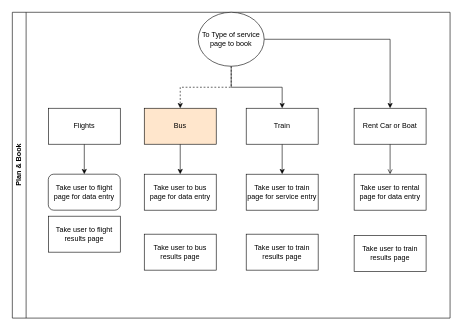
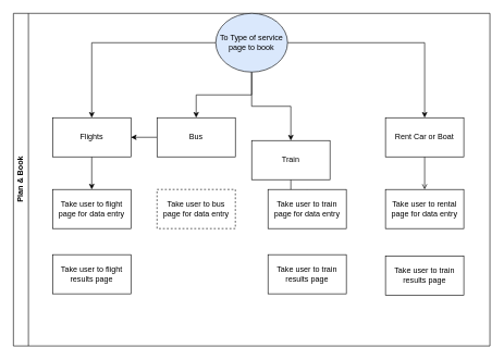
  <mxCell id="0" />
  <mxCell id="1" parent="0" />
  <mxCell id="2" value="Plan &amp;amp; Book" style="swimlane;horizontal=0;whiteSpace=wrap;html=1;" parent="1" vertex="1"><mxGeometry x="20" y="20" width="730" height="510" as="geometry" /></mxCell>
- <mxCell id="4" style="edgeStyle=orthogonalEdgeStyle;rounded=0;orthogonalLoop=1;jettySize=auto;html=1;entryX=0.5;entryY=0;entryDx=0;entryDy=0;dashed=1;" parent="2" source="7" target="11" edge="1"><mxGeometry relative="1" as="geometry" /></mxCell>
+ <mxCell id="3" style="edgeStyle=orthogonalEdgeStyle;rounded=0;orthogonalLoop=1;jettySize=auto;html=1;entryX=0.5;entryY=0;entryDx=0;entryDy=0;" parent="2" source="7" target="9" edge="1"><mxGeometry relative="1" as="geometry" /></mxCell>
+ <mxCell id="4" style="edgeStyle=orthogonalEdgeStyle;rounded=0;orthogonalLoop=1;jettySize=auto;html=1;entryX=0.5;entryY=0;entryDx=0;entryDy=0;" parent="2" source="7" target="11" edge="1"><mxGeometry relative="1" as="geometry" /></mxCell>
  <mxCell id="5" style="edgeStyle=orthogonalEdgeStyle;rounded=0;orthogonalLoop=1;jettySize=auto;html=1;" parent="2" source="7" target="13" edge="1"><mxGeometry relative="1" as="geometry" /></mxCell>
  <mxCell id="6" style="edgeStyle=orthogonalEdgeStyle;rounded=0;orthogonalLoop=1;jettySize=auto;html=1;" parent="2" source="7" target="15" edge="1"><mxGeometry relative="1" as="geometry" /></mxCell>
- <mxCell id="7" value="To Type of service page to book" style="ellipse;whiteSpace=wrap;html=1;" parent="2" vertex="1"><mxGeometry x="310" width="110" height="90" as="geometry" /></mxCell>
+ <mxCell id="7" value="To Type of service page to book" style="ellipse;whiteSpace=wrap;html=1;fillColor=#dae8fc;" parent="2" vertex="1"><mxGeometry x="310" width="110" height="90" as="geometry" /></mxCell>
  <mxCell id="8" style="edgeStyle=orthogonalEdgeStyle;rounded=0;orthogonalLoop=1;jettySize=auto;html=1;entryX=0.5;entryY=0;entryDx=0;entryDy=0;" parent="2" source="9" target="16" edge="1"><mxGeometry relative="1" as="geometry" /></mxCell>
  <mxCell id="9" value="Flights" style="rounded=0;whiteSpace=wrap;html=1;" parent="2" vertex="1"><mxGeometry x="60" y="160" width="120" height="60" as="geometry" /></mxCell>
- <mxCell id="10" style="edgeStyle=orthogonalEdgeStyle;rounded=0;orthogonalLoop=1;jettySize=auto;html=1;entryX=0.5;entryY=0;entryDx=0;entryDy=0;" parent="2" source="11" target="17" edge="1"><mxGeometry relative="1" as="geometry" /></mxCell>
- <mxCell id="11" value="Bus" style="rounded=0;whiteSpace=wrap;html=1;fillColor=#ffe6cc;" parent="2" vertex="1"><mxGeometry x="220" y="160" width="120" height="60" as="geometry" /></mxCell>
+ <mxCell id="10" style="edgeStyle=orthogonalEdgeStyle;rounded=0;orthogonalLoop=1;jettySize=auto;html=1;" parent="2" source="11" target="9" edge="1"><mxGeometry relative="1" as="geometry" /></mxCell>
+ <mxCell id="11" value="Bus" style="rounded=0;whiteSpace=wrap;html=1;" parent="2" vertex="1"><mxGeometry x="220" y="160" width="120" height="60" as="geometry" /></mxCell>
  <mxCell id="12" style="edgeStyle=orthogonalEdgeStyle;rounded=0;orthogonalLoop=1;jettySize=auto;html=1;" parent="2" source="13" target="18" edge="1"><mxGeometry relative="1" as="geometry" /></mxCell>
- <mxCell id="13" value="Train" style="rounded=0;whiteSpace=wrap;html=1;" parent="2" vertex="1"><mxGeometry x="390" y="160" width="120" height="60" as="geometry" /></mxCell>
+ <mxCell id="13" value="Train" style="rounded=0;whiteSpace=wrap;html=1;" parent="2" vertex="1"><mxGeometry x="365" y="195" width="120" height="60" as="geometry" /></mxCell>
  <mxCell id="14" style="edgeStyle=orthogonalEdgeStyle;rounded=0;orthogonalLoop=1;jettySize=auto;html=1;endArrow=open;" parent="2" source="15" target="19" edge="1"><mxGeometry relative="1" as="geometry" /></mxCell>
  <mxCell id="15" value="Rent Car or Boat" style="rounded=0;whiteSpace=wrap;html=1;" parent="2" vertex="1"><mxGeometry x="570" y="160" width="120" height="60" as="geometry" /></mxCell>
- <mxCell id="16" value="Take user to flight page for data entry" style="whiteSpace=wrap;html=1;rounded=1;" parent="2" vertex="1"><mxGeometry x="60" y="270" width="120" height="60" as="geometry" /></mxCell>
- <mxCell id="17" value="Take user to bus page for data entry" style="rounded=0;whiteSpace=wrap;html=1;" parent="2" vertex="1"><mxGeometry x="220" y="270" width="120" height="60" as="geometry" /></mxCell>
- <mxCell id="18" value="Take user to train page for service entry" style="rounded=0;whiteSpace=wrap;html=1;" parent="2" vertex="1"><mxGeometry x="390" y="270" width="120" height="60" as="geometry" /></mxCell>
+ <mxCell id="16" value="Take user to flight page for data entry" style="rounded=0;whiteSpace=wrap;html=1;" parent="2" vertex="1"><mxGeometry x="60" y="270" width="120" height="60" as="geometry" /></mxCell>
+ <mxCell id="17" value="Take user to bus page for data entry" style="rounded=0;whiteSpace=wrap;html=1;dashed=1;" parent="2" vertex="1"><mxGeometry x="220" y="270" width="120" height="60" as="geometry" /></mxCell>
+ <mxCell id="18" value="Take user to train page for data entry" style="rounded=0;whiteSpace=wrap;html=1;" parent="2" vertex="1"><mxGeometry x="390" y="270" width="120" height="60" as="geometry" /></mxCell>
  <mxCell id="19" value="Take user to rental page for data entry" style="rounded=0;whiteSpace=wrap;html=1;" parent="2" vertex="1"><mxGeometry x="570" y="270" width="120" height="60" as="geometry" /></mxCell>
- <mxCell id="20" value="Take user to flight results page" style="rounded=0;whiteSpace=wrap;html=1;" parent="2" vertex="1"><mxGeometry x="60" y="340" width="120" height="60" as="geometry" /></mxCell>
- <mxCell id="21" value="Take user to bus results page" style="rounded=0;whiteSpace=wrap;html=1;" parent="2" vertex="1"><mxGeometry x="220" y="370" width="120" height="60" as="geometry" /></mxCell>
+ <mxCell id="20" value="Take user to flight results page" style="rounded=0;whiteSpace=wrap;html=1;" parent="2" vertex="1"><mxGeometry x="60" y="370" width="120" height="60" as="geometry" /></mxCell>
  <mxCell id="22" value="Take user to train results page" style="rounded=0;whiteSpace=wrap;html=1;" parent="2" vertex="1"><mxGeometry x="390" y="370" width="120" height="60" as="geometry" /></mxCell>
  <mxCell id="23" value="Take user to train results page" style="rounded=0;whiteSpace=wrap;html=1;" parent="2" vertex="1"><mxGeometry x="570" y="372" width="120" height="60" as="geometry" /></mxCell>
